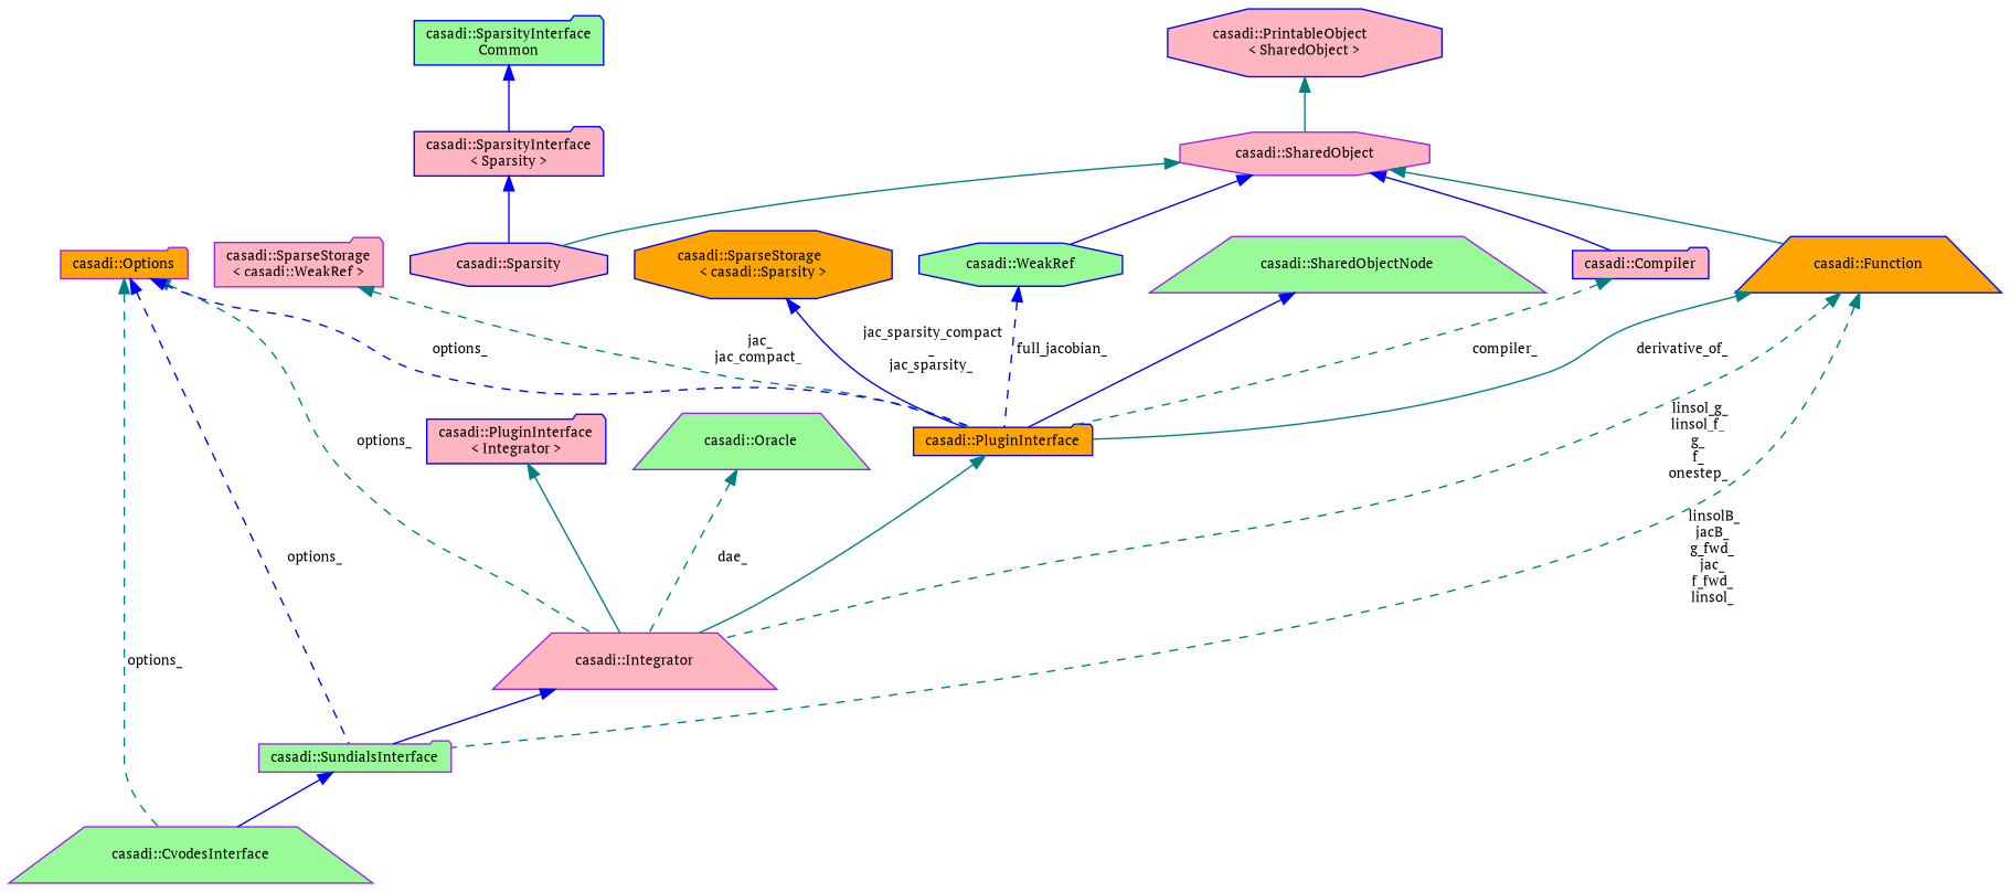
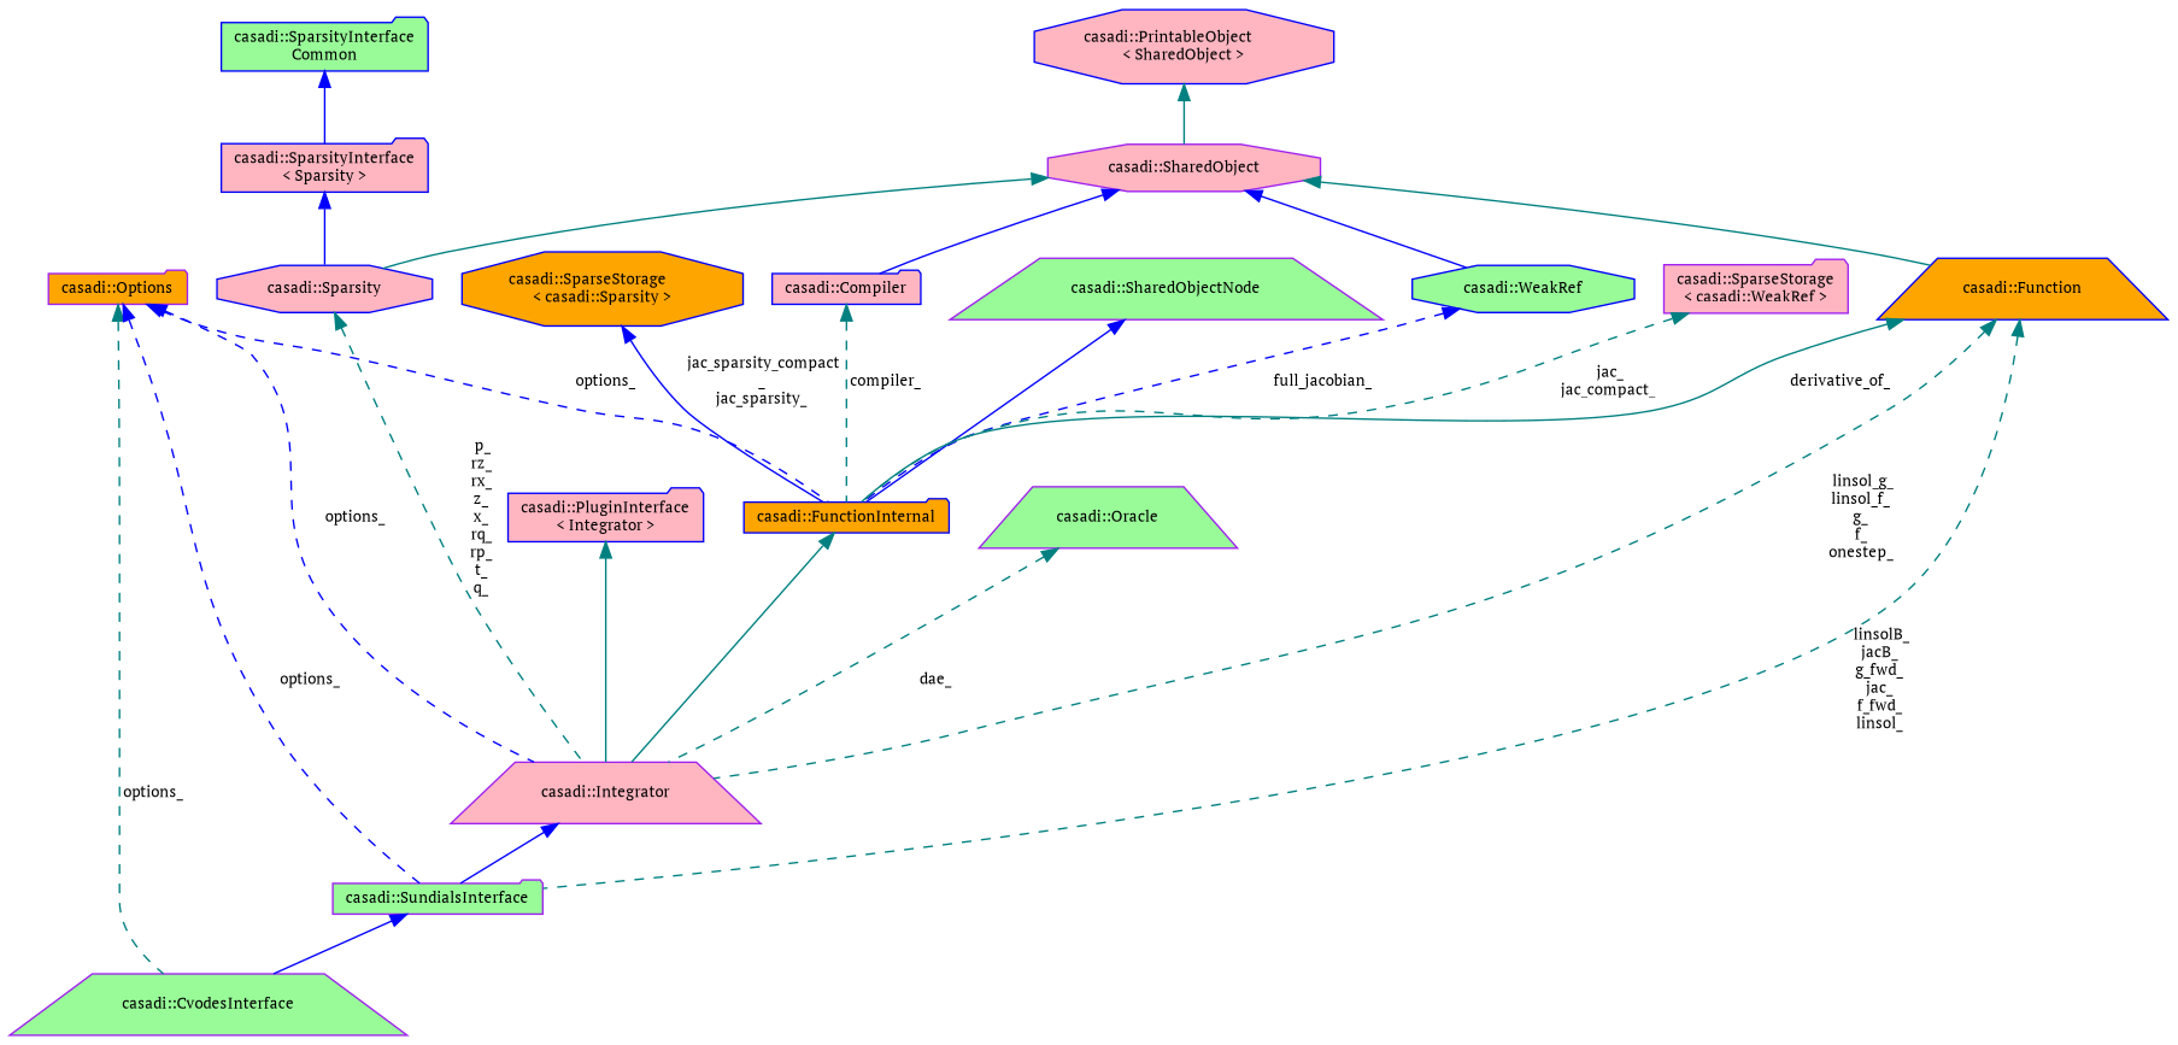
  digraph {
    fontname="PT Serif"
    rankdir=TB
    node [color=blue fillcolor=lightpink fontname="PT Serif" fontsize=10 shape=folder style=filled]
    edge [color=teal dir=back fontname="PT Serif" fontsize=10 labelfontname="FreeSans.ttf" labelfontsize=10 style=solid]
    n1 [color=purple fillcolor=palegreen fontcolor=black height=0.2 label="casadi::CvodesInterface" shape=trapezium width=0.4]
    n2 [color=purple fillcolor=palegreen height=0.2 label="casadi::SundialsInterface" width=0.4]
    n3 [color=purple height=0.2 label="casadi::Integrator" shape=trapezium width=0.4]
-   n4 [fillcolor=orange height=0.2 label="casadi::PluginInterface" width=0.4]
+   n4 [fillcolor=orange height=0.2 label="casadi::FunctionInternal" width=0.4]
    n5 [color=purple fillcolor=palegreen height=0.2 label="casadi::SharedObjectNode" shape=trapezium width=0.4]
    n6 [fillcolor=palegreen height=0.2 label="casadi::WeakRef" shape=octagon width=0.4]
    n7 [color=purple height=0.2 label="casadi::SharedObject" shape=octagon width=0.4]
    n8 [fillcolor=orange height=0.2 label="casadi::Function" shape=trapezium width=0.4]
    n9 [height=0.2 label="casadi::Compiler" width=0.4]
    n10 [height=0.2 label="casadi::Sparsity" shape=octagon width=0.4]
    n11 [height=0.2 label="casadi::PrintableObject\l\< SharedObject \>" shape=octagon width=0.4]
    n12 [color=purple height=0.2 label="casadi::SparseStorage\l\< casadi::WeakRef \>" width=0.4]
    n13 [color=purple fillcolor=orange height=0.2 label="casadi::Options" width=0.4]
    n14 [fillcolor=orange height=0.2 label="casadi::SparseStorage\l\< casadi::Sparsity \>" shape=octagon width=0.4]
    n15 [height=0.2 label="casadi::PluginInterface\l\< Integrator \>" width=0.4]
    n16 [height=0.2 label="casadi::SparsityInterface\l\< Sparsity \>" width=0.4]
    n17 [fillcolor=palegreen height=0.2 label="casadi::SparsityInterface\lCommon" width=0.4]
    n18 [color=purple fillcolor=palegreen height=0.2 label="casadi::Oracle" shape=trapezium width=0.4]
    n2 -> n1 [color=blue]
    n3 -> n2 [color=blue]
    n4 -> n3
    n5 -> n4 [color=blue]
    n6 -> n4 [color=blue label=" full_jacobian_" style=dashed]
    n7 -> n6 [color=blue]
    n7 -> n8
    n7 -> n9 [color=blue]
    n7 -> n10
    n8 -> n2 [label=" linsolB_\njacB_\ng_fwd_\njac_\nf_fwd_\nlinsol_" style=dashed]
    n8 -> n3 [label=" linsol_g_\nlinsol_f_\ng_\nf_\nonestep_" style=dashed]
    n8 -> n4 [label=" derivative_of_"]
    n9 -> n4 [label=" compiler_" style=dashed]
+   n10 -> n3 [label=" p_\nrz_\nrx_\nz_\nx_\nrq_\nrp_\nt_\nq_" style=dashed]
    n11 -> n7
    n12 -> n4 [label=" jac_\njac_compact_" style=dashed]
    n13 -> n1 [label=" options_" style=dashed]
    n13 -> n2 [color=blue label=" options_" style=dashed]
-   n13 -> n3 [label=" options_" style=dashed]
+   n13 -> n3 [color=blue label=" options_" style=dashed]
    n13 -> n4 [color=blue label=" options_" style=dashed]
    n14 -> n4 [color=blue label=" jac_sparsity_compact\l_\njac_sparsity_"]
    n15 -> n3
    n16 -> n10 [color=blue]
    n17 -> n16 [color=blue]
    n18 -> n3 [label=" dae_" style=dashed]
  }
